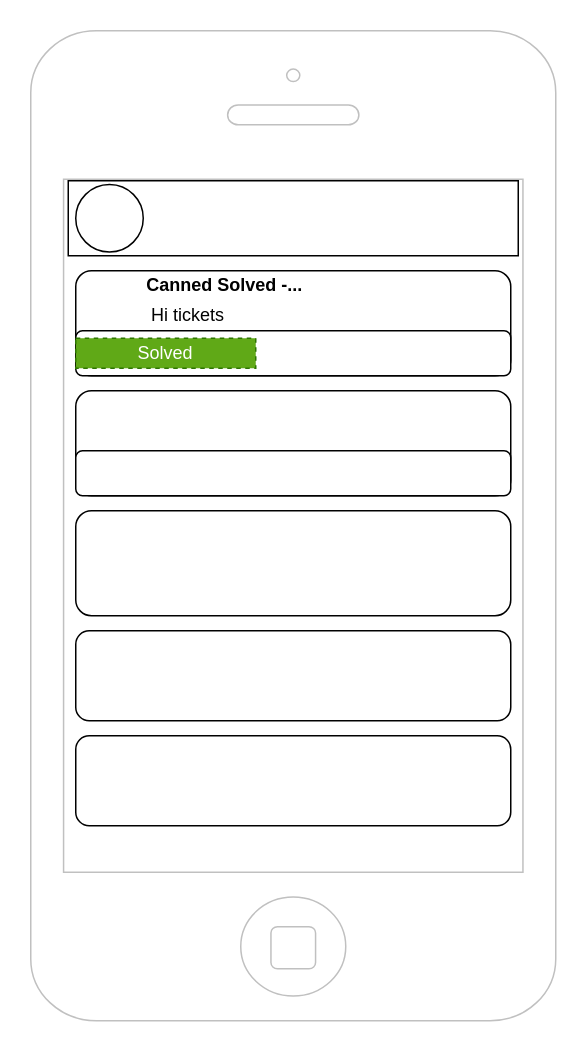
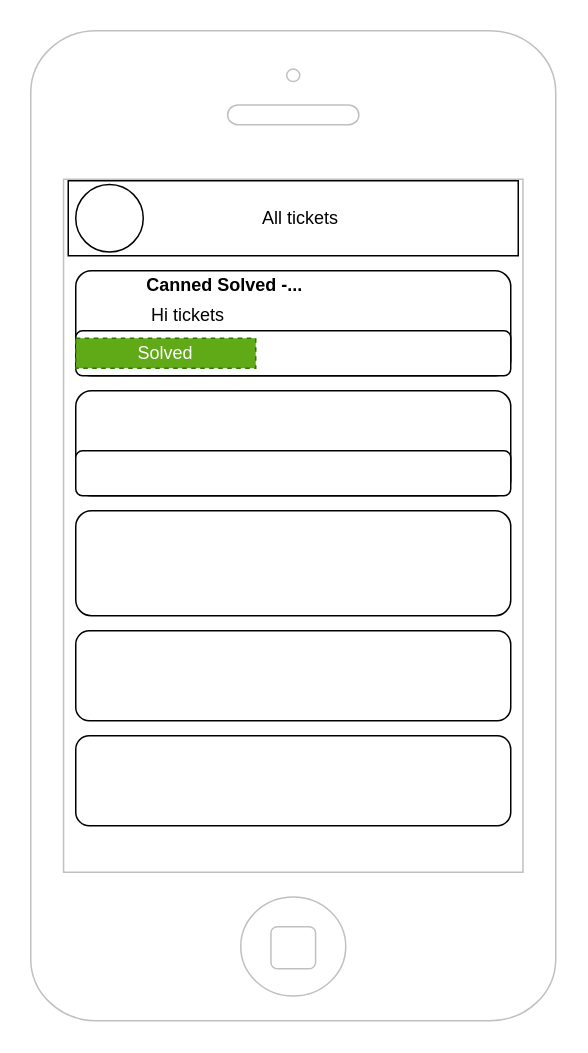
  <mxCell id="0" />
  <mxCell id="1" parent="0" />
  <mxCell id="2" value="" style="html=1;verticalLabelPosition=bottom;labelBackgroundColor=#ffffff;verticalAlign=top;shadow=0;dashed=0;strokeWidth=1;shape=mxgraph.ios7.misc.iphone;strokeColor=#c0c0c0;rounded=0;sketch=0;" parent="1" vertex="1"><mxGeometry x="20" y="20" width="350" height="660" as="geometry" /></mxCell>
  <mxCell id="3" value="" style="rounded=0;whiteSpace=wrap;html=1;sketch=0;" parent="1" vertex="1"><mxGeometry x="45" y="120" width="300" height="50" as="geometry" /></mxCell>
  <mxCell id="4" value="" style="ellipse;whiteSpace=wrap;html=1;aspect=fixed;rounded=0;sketch=0;" parent="1" vertex="1"><mxGeometry x="50" y="122.5" width="45" height="45" as="geometry" /></mxCell>
+ <mxCell id="5" value="All tickets" style="text;html=1;strokeColor=none;fillColor=none;align=center;verticalAlign=middle;whiteSpace=wrap;rounded=0;sketch=0;" parent="1" vertex="1"><mxGeometry x="160" y="135" width="80" height="20" as="geometry" /></mxCell>
  <mxCell id="6" value="" style="rounded=1;whiteSpace=wrap;html=1;sketch=0;" parent="1" vertex="1"><mxGeometry x="50" y="180" width="290" height="70" as="geometry" /></mxCell>
  <mxCell id="7" value="" style="rounded=1;whiteSpace=wrap;html=1;sketch=0;" parent="1" vertex="1"><mxGeometry x="50" y="260" width="290" height="70" as="geometry" /></mxCell>
  <mxCell id="8" value="" style="rounded=1;whiteSpace=wrap;html=1;sketch=0;" parent="1" vertex="1"><mxGeometry x="50" y="340" width="290" height="70" as="geometry" /></mxCell>
  <mxCell id="9" value="" style="rounded=1;whiteSpace=wrap;html=1;sketch=0;" parent="1" vertex="1"><mxGeometry x="50" y="420" width="290" height="60" as="geometry" /></mxCell>
  <mxCell id="10" value="" style="rounded=1;whiteSpace=wrap;html=1;sketch=0;" parent="1" vertex="1"><mxGeometry x="50" y="490" width="290" height="60" as="geometry" /></mxCell>
  <mxCell id="11" value="" style="rounded=1;whiteSpace=wrap;html=1;sketch=0;" parent="1" vertex="1"><mxGeometry x="50" y="220" width="290" height="30" as="geometry" /></mxCell>
  <mxCell id="12" value="Solved" style="rounded=0;whiteSpace=wrap;html=1;sketch=0;fillColor=#60a917;strokeColor=#2D7600;fontColor=#ffffff;dashed=1;" parent="1" vertex="1"><mxGeometry x="50" y="225" width="120" height="20" as="geometry" /></mxCell>
  <mxCell id="13" value="&lt;b&gt;Canned Solved -...&lt;/b&gt;" style="text;html=1;strokeColor=none;fillColor=none;align=center;verticalAlign=middle;whiteSpace=wrap;rounded=0;sketch=0;" parent="1" vertex="1"><mxGeometry x="50" y="180" width="199" height="20" as="geometry" /></mxCell>
  <mxCell id="14" value="" style="rounded=1;whiteSpace=wrap;html=1;sketch=0;" parent="1" vertex="1"><mxGeometry x="50" y="300" width="290" height="30" as="geometry" /></mxCell>
  <mxCell id="15" value="Hi tickets" style="text;html=1;strokeColor=none;fillColor=none;align=center;verticalAlign=middle;whiteSpace=wrap;rounded=0;sketch=0;" parent="1" vertex="1"><mxGeometry x="60" y="200" width="130" height="20" as="geometry" /></mxCell>
